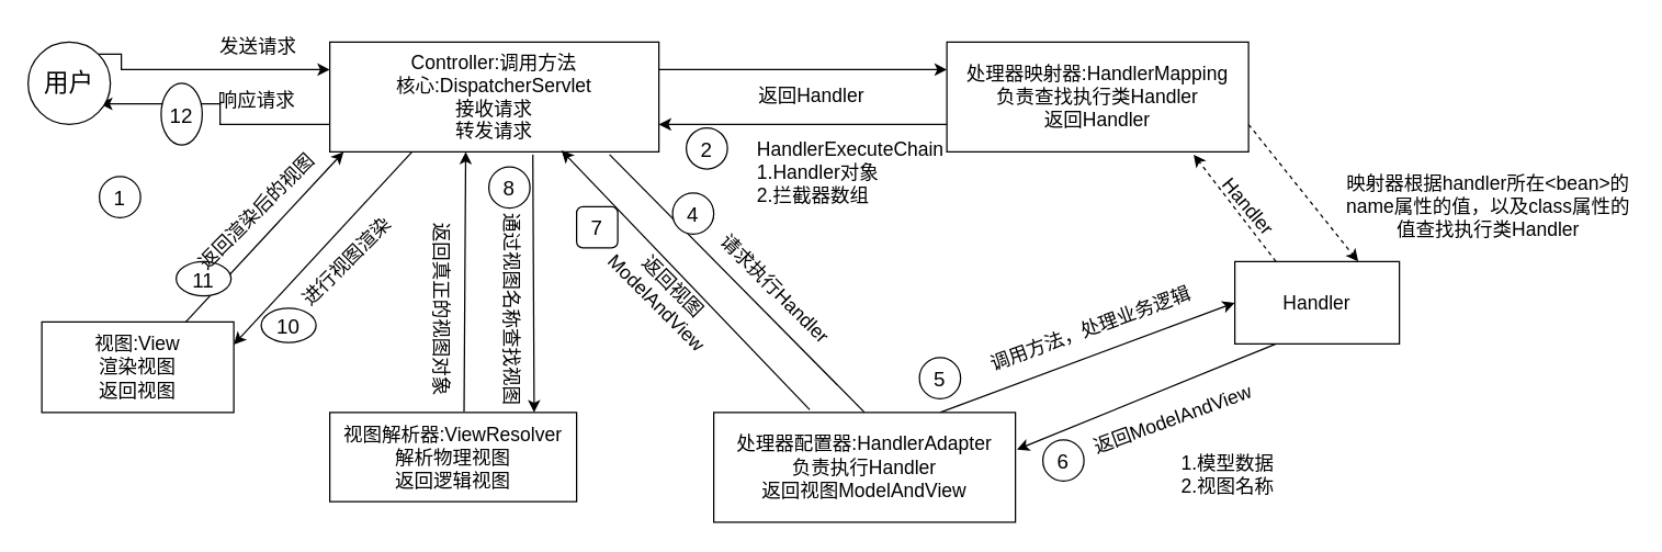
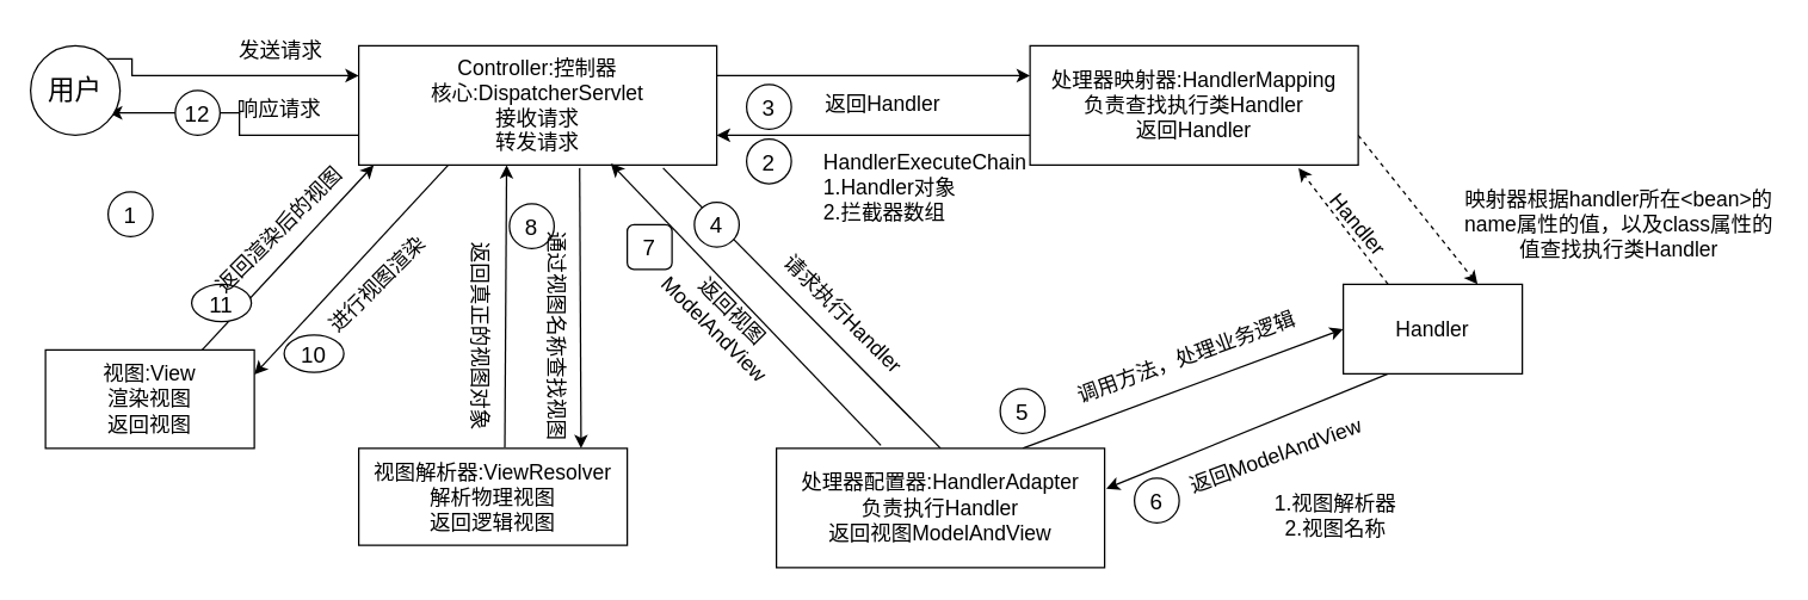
  <mxCell id="0" />
  <mxCell id="1" parent="0" />
  <mxCell id="2" style="edgeStyle=orthogonalEdgeStyle;rounded=0;orthogonalLoop=1;jettySize=auto;html=1;exitX=1;exitY=0.25;exitDx=0;exitDy=0;entryX=0;entryY=0.25;entryDx=0;entryDy=0;fontSize=14;" edge="1" parent="1" source="7" target="12"><mxGeometry relative="1" as="geometry" /></mxCell>
  <mxCell id="3" style="edgeStyle=orthogonalEdgeStyle;rounded=0;orthogonalLoop=1;jettySize=auto;html=1;exitX=0;exitY=0.75;exitDx=0;exitDy=0;entryX=0.875;entryY=0.75;entryDx=0;entryDy=0;entryPerimeter=0;fontSize=14;" edge="1" parent="1" source="7" target="9"><mxGeometry relative="1" as="geometry" /></mxCell>
  <mxCell id="4" style="edgeStyle=none;rounded=0;orthogonalLoop=1;jettySize=auto;html=1;exitX=0.85;exitY=1.025;exitDx=0;exitDy=0;entryX=0.5;entryY=0;entryDx=0;entryDy=0;fontSize=14;exitPerimeter=0;endArrow=none;" edge="1" parent="1" source="7" target="18"><mxGeometry relative="1" as="geometry" /></mxCell>
  <mxCell id="5" style="edgeStyle=none;rounded=0;orthogonalLoop=1;jettySize=auto;html=1;exitX=0.617;exitY=1.025;exitDx=0;exitDy=0;entryX=0.828;entryY=0;entryDx=0;entryDy=0;entryPerimeter=0;fontSize=14;exitPerimeter=0;" edge="1" parent="1" source="7" target="20"><mxGeometry relative="1" as="geometry" /></mxCell>
  <mxCell id="6" style="edgeStyle=none;rounded=0;orthogonalLoop=1;jettySize=auto;html=1;exitX=0.25;exitY=1;exitDx=0;exitDy=0;entryX=1;entryY=0.25;entryDx=0;entryDy=0;fontSize=14;" edge="1" parent="1" source="7" target="43"><mxGeometry relative="1" as="geometry" /></mxCell>
- <mxCell id="7" value="Controller:调用方法&lt;br style=&quot;font-size: 14px;&quot;&gt;核心:DispatcherServlet&lt;br style=&quot;font-size: 14px;&quot;&gt;接收请求&lt;br style=&quot;font-size: 14px;&quot;&gt;转发请求" style="rounded=0;whiteSpace=wrap;html=1;fontSize=14;" vertex="1" parent="1"><mxGeometry x="240" y="30" width="240" height="80" as="geometry" /></mxCell>
+ <mxCell id="7" value="Controller:控制器&lt;br style=&quot;font-size: 14px;&quot;&gt;核心:DispatcherServlet&lt;br style=&quot;font-size: 14px;&quot;&gt;接收请求&lt;br style=&quot;font-size: 14px;&quot;&gt;转发请求" style="rounded=0;whiteSpace=wrap;html=1;fontSize=14;" vertex="1" parent="1"><mxGeometry x="240" y="30" width="240" height="80" as="geometry" /></mxCell>
  <mxCell id="8" value="" style="edgeStyle=orthogonalEdgeStyle;rounded=0;orthogonalLoop=1;jettySize=auto;html=1;exitX=1;exitY=0;exitDx=0;exitDy=0;entryX=0;entryY=0.25;entryDx=0;entryDy=0;" edge="1" parent="1" source="9" target="7"><mxGeometry relative="1" as="geometry"><mxPoint x="280" y="0" as="targetPoint" /><Array as="points"><mxPoint x="88" y="50" /></Array></mxGeometry></mxCell>
  <mxCell id="9" value="用户" style="ellipse;whiteSpace=wrap;html=1;aspect=fixed;fontSize=18;" vertex="1" parent="1"><mxGeometry x="20" y="30" width="60" height="60" as="geometry" /></mxCell>
  <mxCell id="10" style="edgeStyle=orthogonalEdgeStyle;rounded=0;orthogonalLoop=1;jettySize=auto;html=1;exitX=0;exitY=0.75;exitDx=0;exitDy=0;entryX=1;entryY=0.75;entryDx=0;entryDy=0;fontSize=14;" edge="1" parent="1" source="12" target="7"><mxGeometry relative="1" as="geometry" /></mxCell>
  <mxCell id="11" style="edgeStyle=none;rounded=0;orthogonalLoop=1;jettySize=auto;html=1;exitX=1;exitY=0.75;exitDx=0;exitDy=0;entryX=0.75;entryY=0;entryDx=0;entryDy=0;fontSize=14;dashed=1;" edge="1" parent="1" source="12" target="15"><mxGeometry relative="1" as="geometry" /></mxCell>
  <mxCell id="12" value="处理器映射器:HandlerMapping&lt;br&gt;负责查找执行类Handler&lt;br&gt;返回Handler" style="rounded=0;whiteSpace=wrap;html=1;fontSize=14;" vertex="1" parent="1"><mxGeometry x="690" y="30" width="220" height="80" as="geometry" /></mxCell>
  <mxCell id="13" value="" style="edgeStyle=none;rounded=0;orthogonalLoop=1;jettySize=auto;html=1;exitX=0.25;exitY=0;exitDx=0;exitDy=0;entryX=0.818;entryY=1.025;entryDx=0;entryDy=0;entryPerimeter=0;fontSize=14;dashed=1;" edge="1" parent="1" source="15" target="12"><mxGeometry relative="1" as="geometry" /></mxCell>
  <mxCell id="14" style="edgeStyle=none;rounded=0;orthogonalLoop=1;jettySize=auto;html=1;exitX=0.25;exitY=1;exitDx=0;exitDy=0;entryX=1.005;entryY=0.338;entryDx=0;entryDy=0;entryPerimeter=0;fontSize=14;" edge="1" parent="1" source="15" target="18"><mxGeometry relative="1" as="geometry" /></mxCell>
  <mxCell id="15" value="Handler" style="rounded=0;whiteSpace=wrap;html=1;fontSize=14;" vertex="1" parent="1"><mxGeometry x="900" y="190" width="120" height="60" as="geometry" /></mxCell>
  <mxCell id="16" style="edgeStyle=none;rounded=0;orthogonalLoop=1;jettySize=auto;html=1;fontSize=14;" edge="1" parent="1"><mxGeometry relative="1" as="geometry"><mxPoint x="590" y="298" as="sourcePoint" /><mxPoint x="409" y="109" as="targetPoint" /></mxGeometry></mxCell>
  <mxCell id="17" style="edgeStyle=none;rounded=0;orthogonalLoop=1;jettySize=auto;html=1;exitX=0.75;exitY=0;exitDx=0;exitDy=0;entryX=0;entryY=0.5;entryDx=0;entryDy=0;fontSize=14;" edge="1" parent="1" source="18" target="15"><mxGeometry relative="1" as="geometry" /></mxCell>
  <mxCell id="18" value="处理器配置器:HandlerAdapter&lt;br&gt;负责执行Handler&lt;br&gt;返回视图ModelAndView" style="rounded=0;whiteSpace=wrap;html=1;fontSize=14;" vertex="1" parent="1"><mxGeometry x="520" y="300" width="220" height="80" as="geometry" /></mxCell>
  <mxCell id="19" style="edgeStyle=none;rounded=0;orthogonalLoop=1;jettySize=auto;html=1;exitX=0.544;exitY=-0.012;exitDx=0;exitDy=0;entryX=0.413;entryY=1;entryDx=0;entryDy=0;fontSize=14;exitPerimeter=0;entryPerimeter=0;" edge="1" parent="1" source="20" target="7"><mxGeometry relative="1" as="geometry" /></mxCell>
  <mxCell id="20" value="视图解析器:ViewResolver&lt;br&gt;解析物理视图&lt;br&gt;返回逻辑视图" style="rounded=0;whiteSpace=wrap;html=1;fontSize=14;" vertex="1" parent="1"><mxGeometry x="240" y="300" width="180" height="65" as="geometry" /></mxCell>
  <mxCell id="21" value="1" style="ellipse;whiteSpace=wrap;html=1;aspect=fixed;fontSize=15;" vertex="1" parent="1"><mxGeometry x="72" y="128" width="30" height="30" as="geometry" /></mxCell>
  <mxCell id="22" value="发送请求" style="text;html=1;strokeColor=none;fillColor=none;align=center;verticalAlign=middle;whiteSpace=wrap;rounded=0;fontSize=14;" vertex="1" parent="1"><mxGeometry x="158" y="20.5" width="60" height="25" as="geometry" /></mxCell>
  <mxCell id="23" value="2" style="ellipse;whiteSpace=wrap;html=1;aspect=fixed;fontSize=15;" vertex="1" parent="1"><mxGeometry x="500" y="92.5" width="30" height="30" as="geometry" /></mxCell>
+ <mxCell id="24" value="3" style="ellipse;whiteSpace=wrap;html=1;aspect=fixed;fontSize=15;" vertex="1" parent="1"><mxGeometry x="500" y="56" width="30" height="30" as="geometry" /></mxCell>
  <mxCell id="25" value="返回Handler" style="text;html=1;strokeColor=none;fillColor=none;align=center;verticalAlign=middle;whiteSpace=wrap;rounded=0;fontSize=14;" vertex="1" parent="1"><mxGeometry x="533" y="54" width="117" height="30" as="geometry" /></mxCell>
  <mxCell id="26" value="HandlerExecuteChain&lt;br&gt;&lt;div style=&quot;text-align: left&quot;&gt;&lt;span&gt;1.Handler对象&lt;/span&gt;&lt;/div&gt;&lt;div style=&quot;text-align: left&quot;&gt;&lt;span&gt;2.拦截器数组&lt;/span&gt;&lt;/div&gt;" style="text;html=1;strokeColor=none;fillColor=none;align=center;verticalAlign=middle;whiteSpace=wrap;rounded=0;fontSize=14;" vertex="1" parent="1"><mxGeometry x="540" y="80" width="160" height="90" as="geometry" /></mxCell>
  <mxCell id="27" value="Handler" style="text;html=1;strokeColor=none;fillColor=none;align=center;verticalAlign=middle;whiteSpace=wrap;rounded=0;fontSize=14;rotation=50;" vertex="1" parent="1"><mxGeometry x="890" y="140" width="40" height="20" as="geometry" /></mxCell>
  <mxCell id="28" value="映射器根据handler所在&amp;lt;bean&amp;gt;的name属性的值，以及class属性的值查找执行类Handler" style="text;html=1;strokeColor=none;fillColor=none;align=center;verticalAlign=middle;whiteSpace=wrap;rounded=0;fontSize=14;" vertex="1" parent="1"><mxGeometry x="980" y="90" width="210" height="120" as="geometry" /></mxCell>
- <mxCell id="29" value="4" style="ellipse;whiteSpace=wrap;html=1;aspect=fixed;fontSize=15;" vertex="1" parent="1"><mxGeometry x="490" y="140" width="30" height="30" as="geometry" /></mxCell>
+ <mxCell id="29" value="4" style="ellipse;whiteSpace=wrap;html=1;aspect=fixed;fontSize=15;" vertex="1" parent="1"><mxGeometry x="465" y="135" width="30" height="30" as="geometry" /></mxCell>
  <mxCell id="30" value="调用方法，处理业务逻辑" style="text;html=1;strokeColor=none;fillColor=none;align=center;verticalAlign=middle;whiteSpace=wrap;rounded=0;fontSize=14;rotation=-20;" vertex="1" parent="1"><mxGeometry x="710" y="224" width="170" height="30" as="geometry" /></mxCell>
  <mxCell id="31" value="5" style="ellipse;whiteSpace=wrap;html=1;aspect=fixed;fontSize=15;" vertex="1" parent="1"><mxGeometry x="670" y="260" width="30" height="30" as="geometry" /></mxCell>
  <mxCell id="32" value="请求执行Handler" style="text;html=1;strokeColor=none;fillColor=none;align=center;verticalAlign=middle;whiteSpace=wrap;rounded=0;fontSize=14;rotation=45;" vertex="1" parent="1"><mxGeometry x="500" y="200" width="130" height="20" as="geometry" /></mxCell>
  <mxCell id="33" value="6" style="ellipse;whiteSpace=wrap;html=1;aspect=fixed;fontSize=15;" vertex="1" parent="1"><mxGeometry x="760" y="320" width="30" height="30" as="geometry" /></mxCell>
  <mxCell id="34" value="返回ModelAndView" style="text;html=1;strokeColor=none;fillColor=none;align=center;verticalAlign=middle;whiteSpace=wrap;rounded=0;fontSize=14;rotation=-20;" vertex="1" parent="1"><mxGeometry x="770" y="290" width="170" height="30" as="geometry" /></mxCell>
- <mxCell id="35" value="1.模型数据&lt;br&gt;2.视图名称" style="text;html=1;strokeColor=none;fillColor=none;align=center;verticalAlign=middle;whiteSpace=wrap;rounded=0;fontSize=14;" vertex="1" parent="1"><mxGeometry x="850" y="320" width="90" height="50" as="geometry" /></mxCell>
- <mxCell id="36" value="8" style="ellipse;whiteSpace=wrap;html=1;aspect=fixed;fontSize=15;" vertex="1" parent="1"><mxGeometry x="356" y="121" width="30" height="30" as="geometry" /></mxCell>
+ <mxCell id="35" value="1.视图解析器&lt;br&gt;2.视图名称" style="text;html=1;strokeColor=none;fillColor=none;align=center;verticalAlign=middle;whiteSpace=wrap;rounded=0;fontSize=14;" vertex="1" parent="1"><mxGeometry x="850" y="320" width="90" height="50" as="geometry" /></mxCell>
+ <mxCell id="36" value="8" style="ellipse;whiteSpace=wrap;html=1;aspect=fixed;fontSize=15;" vertex="1" parent="1"><mxGeometry x="341" y="136" width="30" height="30" as="geometry" /></mxCell>
  <mxCell id="37" value="返回视图ModelAndView" style="text;html=1;strokeColor=none;fillColor=none;align=center;verticalAlign=middle;whiteSpace=wrap;rounded=0;fontSize=14;rotation=45;" vertex="1" parent="1"><mxGeometry x="420" y="204" width="130" height="20" as="geometry" /></mxCell>
  <mxCell id="38" value="通过视图名称查找视图" style="text;html=1;strokeColor=none;fillColor=none;align=center;verticalAlign=middle;whiteSpace=wrap;rounded=0;fontSize=14;rotation=90;" vertex="1" parent="1"><mxGeometry x="298" y="210" width="150" height="30" as="geometry" /></mxCell>
  <mxCell id="39" value="返回真正的视图对象" style="text;html=1;strokeColor=none;fillColor=none;align=center;verticalAlign=middle;whiteSpace=wrap;rounded=0;fontSize=14;rotation=90;" vertex="1" parent="1"><mxGeometry x="247" y="210" width="150" height="30" as="geometry" /></mxCell>
  <mxCell id="40" value="10" style="ellipse;whiteSpace=wrap;html=1;aspect=fixed;fontSize=15;" vertex="1" parent="1"><mxGeometry x="190" y="224" width="40" height="25" as="geometry" /></mxCell>
  <mxCell id="41" value="7" style="whiteSpace=wrap;html=1;aspect=fixed;fontSize=15;rounded=1;" vertex="1" parent="1"><mxGeometry x="420" y="150" width="30" height="30" as="geometry" /></mxCell>
  <mxCell id="42" style="edgeStyle=none;rounded=0;orthogonalLoop=1;jettySize=auto;html=1;exitX=0.75;exitY=0;exitDx=0;exitDy=0;entryX=0.042;entryY=1;entryDx=0;entryDy=0;entryPerimeter=0;fontSize=14;" edge="1" parent="1" source="43" target="7"><mxGeometry relative="1" as="geometry" /></mxCell>
  <mxCell id="43" value="视图:View&lt;br&gt;渲染视图&lt;br&gt;返回视图" style="rounded=0;whiteSpace=wrap;html=1;fontSize=14;" vertex="1" parent="1"><mxGeometry x="30" y="234" width="140" height="66" as="geometry" /></mxCell>
  <mxCell id="44" value="进行视图渲染" style="text;html=1;strokeColor=none;fillColor=none;align=center;verticalAlign=middle;whiteSpace=wrap;rounded=0;fontSize=14;rotation=-45;" vertex="1" parent="1"><mxGeometry x="200" y="170" width="105" height="40" as="geometry" /></mxCell>
  <mxCell id="45" value="11" style="ellipse;whiteSpace=wrap;html=1;aspect=fixed;fontSize=15;" vertex="1" parent="1"><mxGeometry x="128" y="190" width="40" height="25" as="geometry" /></mxCell>
  <mxCell id="46" value="返回渲染后的视图" style="text;html=1;strokeColor=none;fillColor=none;align=center;verticalAlign=middle;whiteSpace=wrap;rounded=0;fontSize=14;rotation=-45;" vertex="1" parent="1"><mxGeometry x="125.51" y="133.99" width="122" height="40" as="geometry" /></mxCell>
- <mxCell id="47" value="12" style="ellipse;whiteSpace=wrap;html=1;aspect=fixed;fontSize=15;" vertex="1" parent="1"><mxGeometry x="117" y="60" width="30" height="45" as="geometry" /></mxCell>
+ <mxCell id="47" value="12" style="ellipse;whiteSpace=wrap;html=1;aspect=fixed;fontSize=15;" vertex="1" parent="1"><mxGeometry x="117" y="60" width="30" height="30" as="geometry" /></mxCell>
  <mxCell id="48" value="响应请求" style="text;html=1;strokeColor=none;fillColor=none;align=center;verticalAlign=middle;whiteSpace=wrap;rounded=0;fontSize=14;" vertex="1" parent="1"><mxGeometry x="156.51" y="59" width="60" height="25" as="geometry" /></mxCell>
